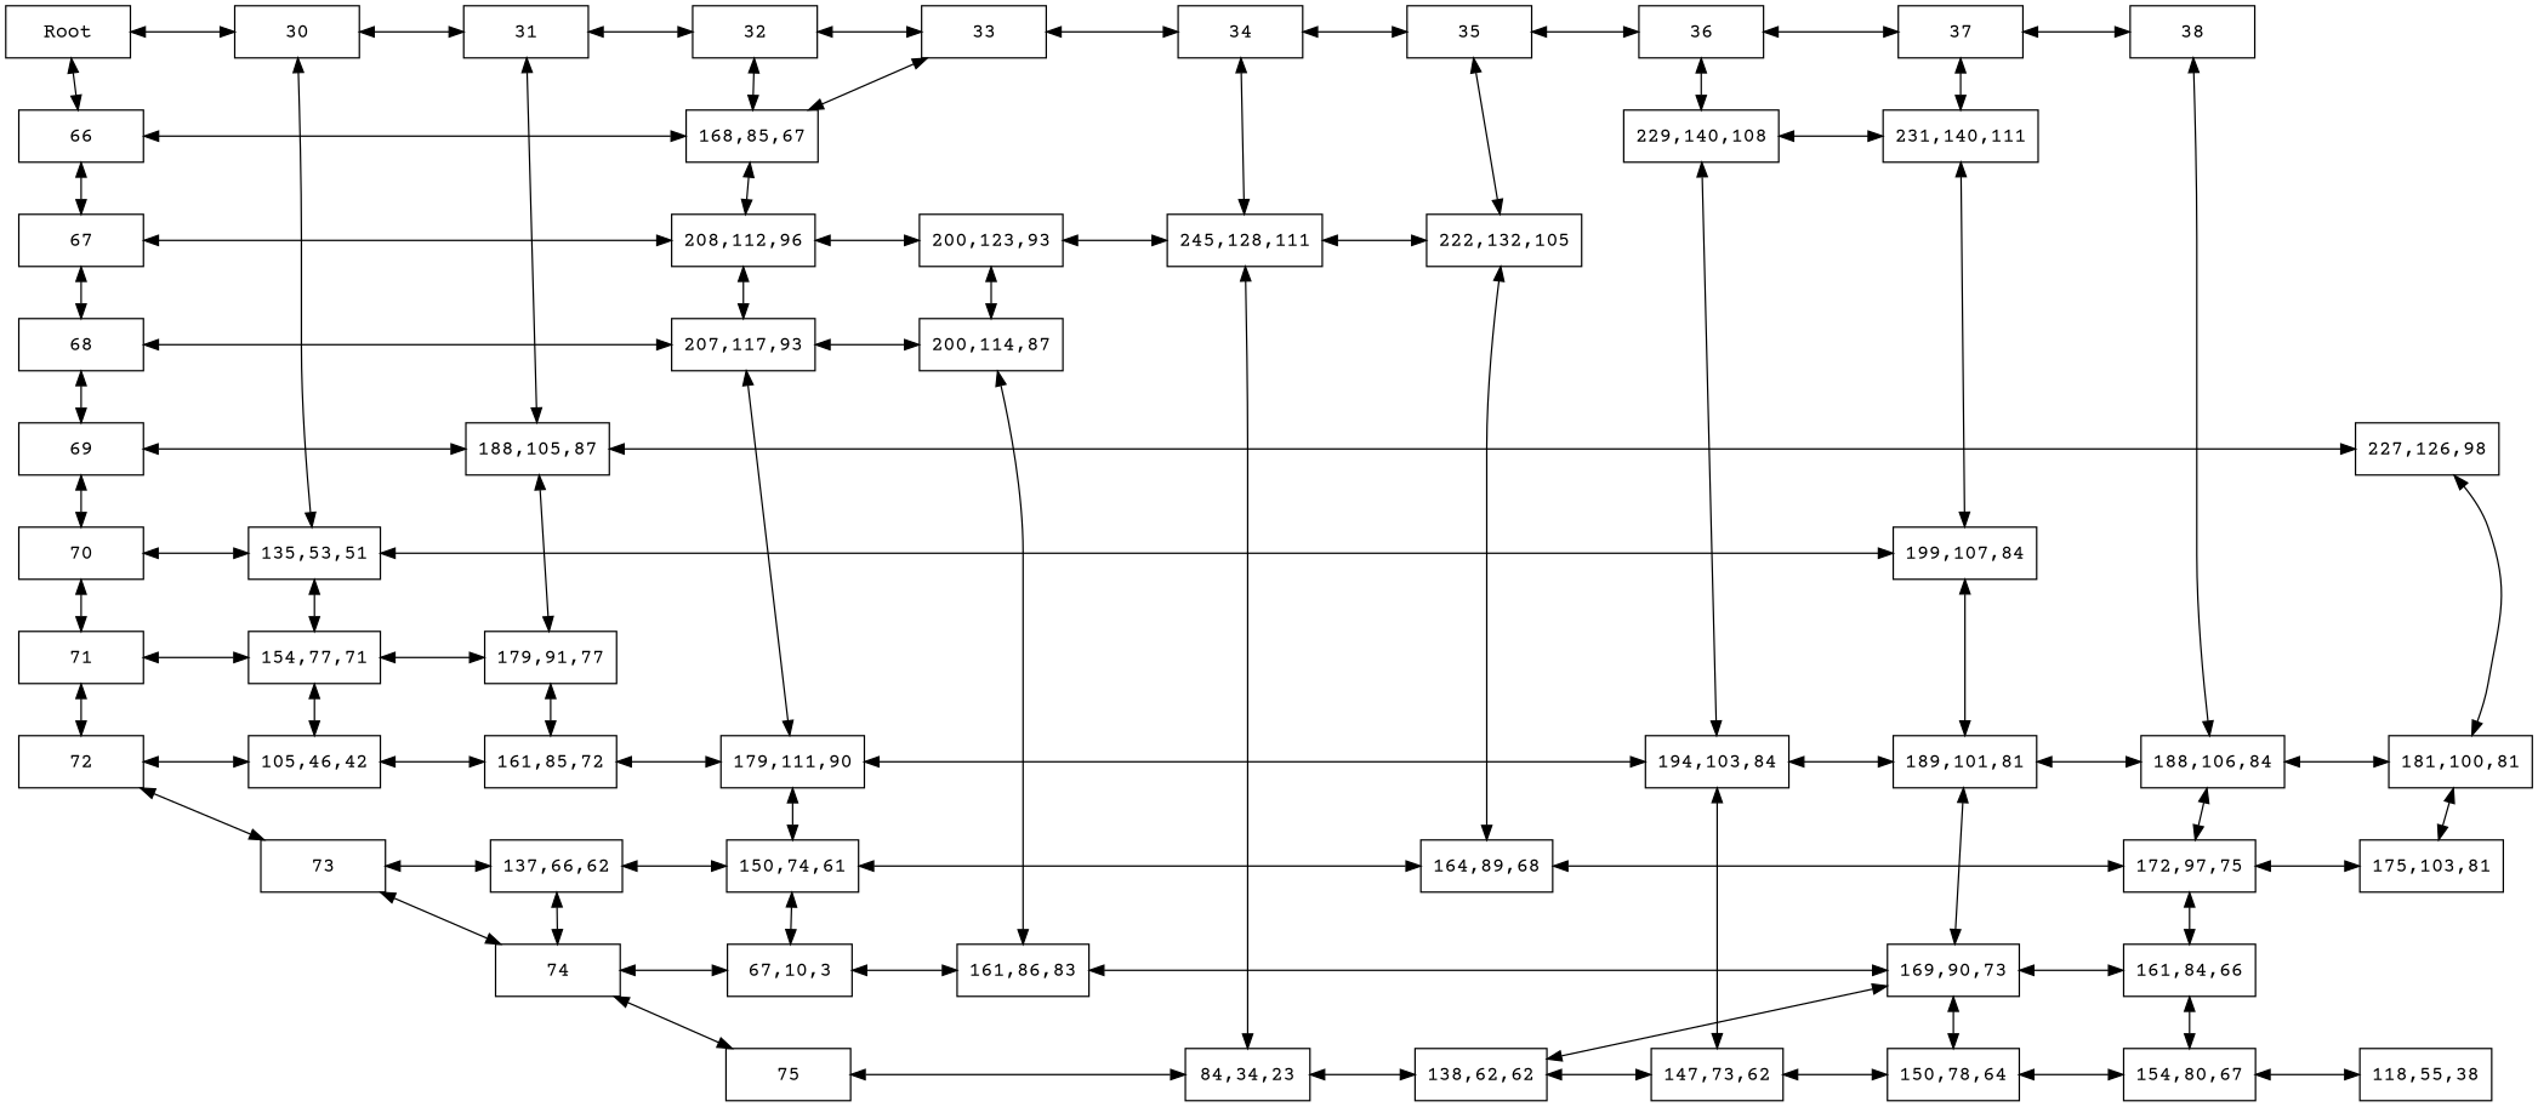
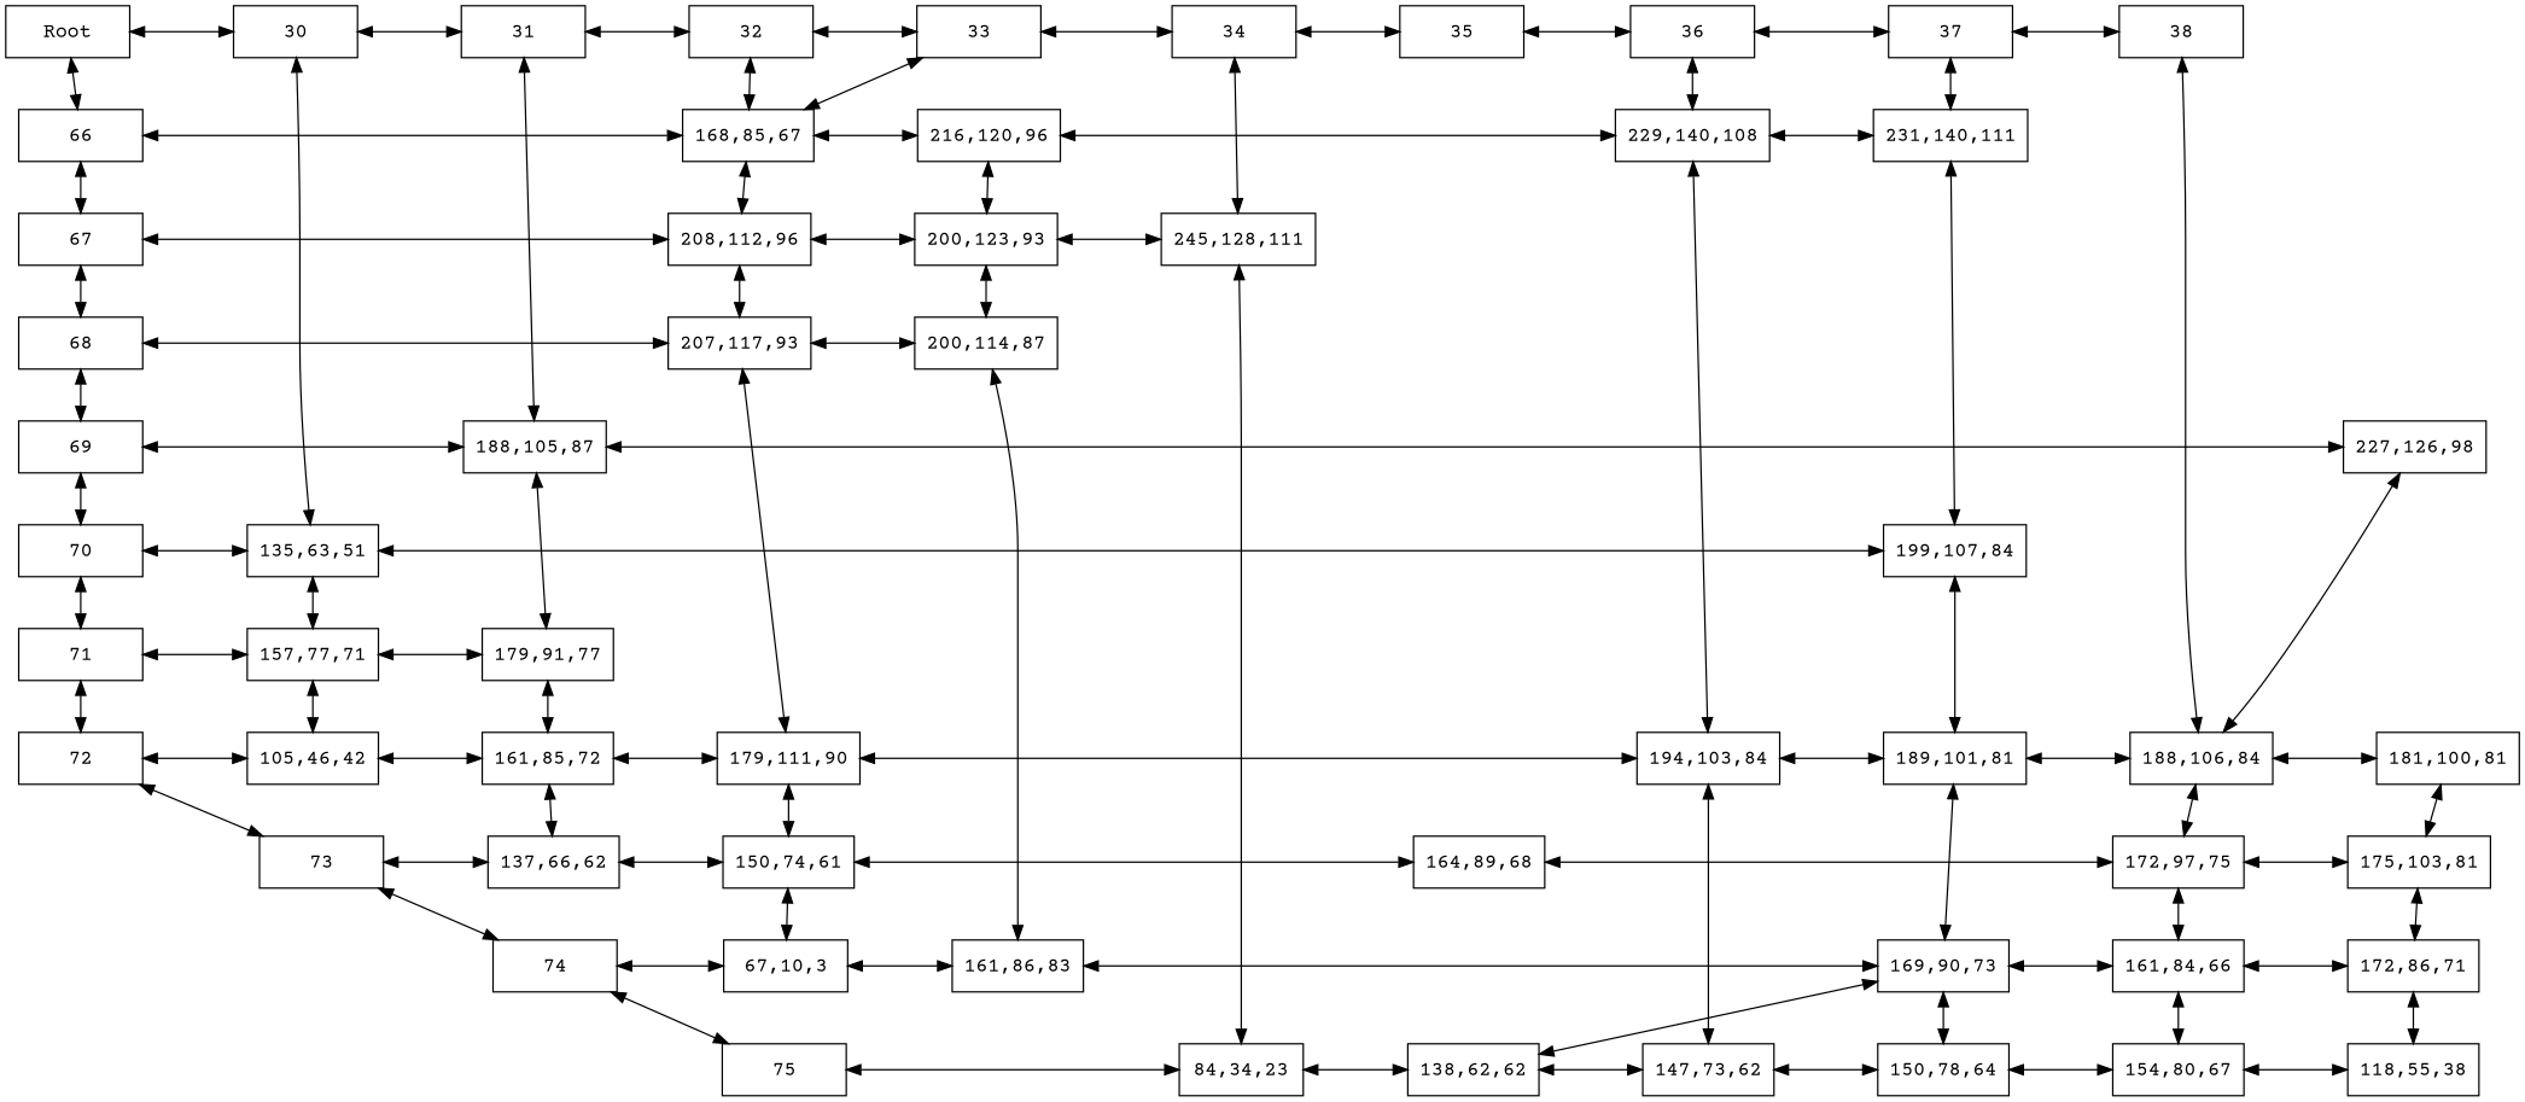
  digraph {
    fontname="Courier Prime"
    nodesep=1
    rankdir=TB
    node [fontname="Courier Prime" shape=rectangle]
    edge [dir=both fontname="Courier Prime"]
    n1 [height=0.5 label=Root width=1.2]
    n2 [height=0.5 label=30 width=1.2]
    n3 [height=0.5 label=31 width=1.2]
    n4 [height=0.5 label=32 width=1.2]
    n5 [height=0.5 label=33 width=1.2]
    n6 [height=0.5 label=34 width=1.2]
    n7 [height=0.5 label=35 width=1.2]
    n8 [height=0.5 label=36 width=1.2]
    n9 [height=0.5 label=37 width=1.2]
    n10 [height=0.5 label=38 width=1.2]
    n11 [height=0.5 label=66 width=1.2]
    n12 [height=0.5 label="168,85,67" width=1.2]
+   n13 [height=0.5 label="216,120,96" width=1.2]
    n14 [height=0.5 label="229,140,108" width=1.2]
    n15 [height=0.5 label="231,140,111" width=1.2]
    n16 [height=0.5 label=67 width=1.2]
    n17 [height=0.5 label="208,112,96" width=1.2]
    n18 [height=0.5 label="200,123,93" width=1.2]
    n19 [height=0.5 label="245,128,111" width=1.2]
-   n20 [height=0.5 label="222,132,105" width=1.2]
    n21 [height=0.5 label=68 width=1.2]
    n22 [height=0.5 label="207,117,93" width=1.2]
    n23 [height=0.5 label="200,114,87" width=1.2]
    n24 [height=0.5 label=69 width=1.2]
    n25 [height=0.5 label="188,105,87" width=1.2]
    n26 [height=0.5 label="227,126,98" width=1.2]
    n27 [height=0.5 label=70 width=1.2]
-   n28 [height=0.5 label="135,53,51" width=1.2]
+   n28 [height=0.5 label="135,63,51" width=1.2]
    n29 [height=0.5 label="199,107,84" width=1.2]
    n30 [height=0.5 label=71 width=1.2]
-   n31 [height=0.5 label="154,77,71" width=1.2]
+   n31 [height=0.5 label="157,77,71" width=1.2]
    n32 [height=0.5 label="179,91,77" width=1.2]
    n33 [height=0.5 label=72 width=1.2]
    n34 [height=0.5 label="105,46,42" width=1.2]
    n35 [height=0.5 label="161,85,72" width=1.2]
    n36 [height=0.5 label="179,111,90" width=1.2]
    n37 [height=0.5 label="194,103,84" width=1.2]
    n38 [height=0.5 label="189,101,81" width=1.2]
    n39 [height=0.5 label="188,106,84" width=1.2]
    n40 [height=0.5 label="181,100,81" width=1.2]
    n41 [height=0.5 label=73 width=1.2]
    n42 [height=0.5 label="137,66,62" width=1.2]
    n43 [height=0.5 label="150,74,61" width=1.2]
    n44 [height=0.5 label="164,89,68" width=1.2]
    n45 [height=0.5 label="172,97,75" width=1.2]
    n46 [height=0.5 label="175,103,81" width=1.2]
    n47 [height=0.5 label=74 width=1.2]
    n48 [height=0.5 label="67,10,3" width=1.2]
    n49 [height=0.5 label="161,86,83" width=1.2]
    n50 [height=0.5 label="169,90,73" width=1.2]
    n51 [height=0.5 label="161,84,66" width=1.2]
+   n52 [height=0.5 label="172,86,71" width=1.2]
    n53 [height=0.5 label=75 width=1.2]
    n54 [height=0.5 label="84,34,23" width=1.2]
    n55 [height=0.5 label="138,62,62" width=1.2]
    n56 [height=0.5 label="147,73,62" width=1.2]
    n57 [height=0.5 label="150,78,64" width=1.2]
    n58 [height=0.5 label="154,80,67" width=1.2]
    n59 [height=0.5 label="118,55,38" width=1.2]
    subgraph sub_1 {
      rank=same
      n1
      n2
      n3
      n4
      n5
      n6
      n7
      n8
      n9
      n10
    }
    subgraph sub_2 {
      rank=same
      n11
      n12
+     n13
      n14
      n15
    }
    subgraph sub_3 {
      rank=same
      n16
      n17
      n18
      n19
-     n20
    }
    subgraph sub_4 {
      rank=same
      n21
      n22
      n23
    }
    subgraph sub_5 {
      rank=same
      n24
      n25
      n26
    }
    subgraph sub_6 {
      rank=same
      n27
      n28
      n29
    }
    subgraph sub_7 {
      rank=same
      n30
      n31
      n32
    }
    subgraph sub_8 {
      rank=same
      n33
      n34
      n35
      n36
      n37
      n38
      n39
      n40
    }
    subgraph sub_9 {
      rank=same
      n41
      n42
      n43
      n44
      n45
      n46
    }
    subgraph sub_10 {
      rank=same
      n47
      n48
      n49
      n50
      n51
+     n52
    }
    subgraph sub_11 {
      rank=same
      n53
      n54
      n55
      n56
      n57
      n58
      n59
    }
    n1 -> n2
    n1 -> n11
    n2 -> n3
    n2 -> n28
    n3 -> n4
    n3 -> n25
    n4 -> n5
    n4 -> n12
    n5 -> n6
    n5 -> n12
    n6 -> n7
    n6 -> n19
    n7 -> n8
-   n7 -> n20
    n8 -> n9
    n8 -> n14
    n9 -> n10
    n9 -> n15
    n10 -> n39
    n11 -> n12
    n11 -> n16
+   n12 -> n13
    n12 -> n17
+   n13 -> n14
+   n13 -> n18
    n14 -> n15
    n14 -> n37
    n15 -> n29
    n16 -> n17
    n16 -> n21
    n17 -> n18
    n17 -> n22
    n18 -> n19
    n18 -> n23
-   n19 -> n20
    n19 -> n54
-   n20 -> n44
    n21 -> n22
    n21 -> n24
    n22 -> n23
    n22 -> n36
    n23 -> n49
    n24 -> n25
    n24 -> n27
    n25 -> n26
    n25 -> n32
-   n26 -> n40
+   n26 -> n39
    n27 -> n28
    n27 -> n30
    n28 -> n29
    n28 -> n31
    n29 -> n38
    n30 -> n31
    n30 -> n33
    n31 -> n32
    n31 -> n34
    n32 -> n35
    n33 -> n34
    n33 -> n41
    n34 -> n35
    n35 -> n36
-   n47 -> n42
+   n35 -> n42
    n36 -> n37
    n36 -> n43
    n37 -> n38
    n37 -> n56
    n38 -> n39
    n38 -> n50
    n39 -> n40
    n39 -> n45
    n40 -> n46
    n41 -> n42
    n41 -> n47
    n42 -> n43
    n43 -> n44
    n43 -> n48
    n44 -> n45
    n45 -> n46
    n45 -> n51
+   n46 -> n52
    n47 -> n48
    n47 -> n53
    n48 -> n49
    n49 -> n50
    n50 -> n51
    n50 -> n55
    n50 -> n57
+   n51 -> n52
    n51 -> n58
+   n52 -> n59
    n53 -> n54
    n54 -> n55
    n55 -> n56
    n56 -> n57
    n57 -> n58
    n58 -> n59
  }
